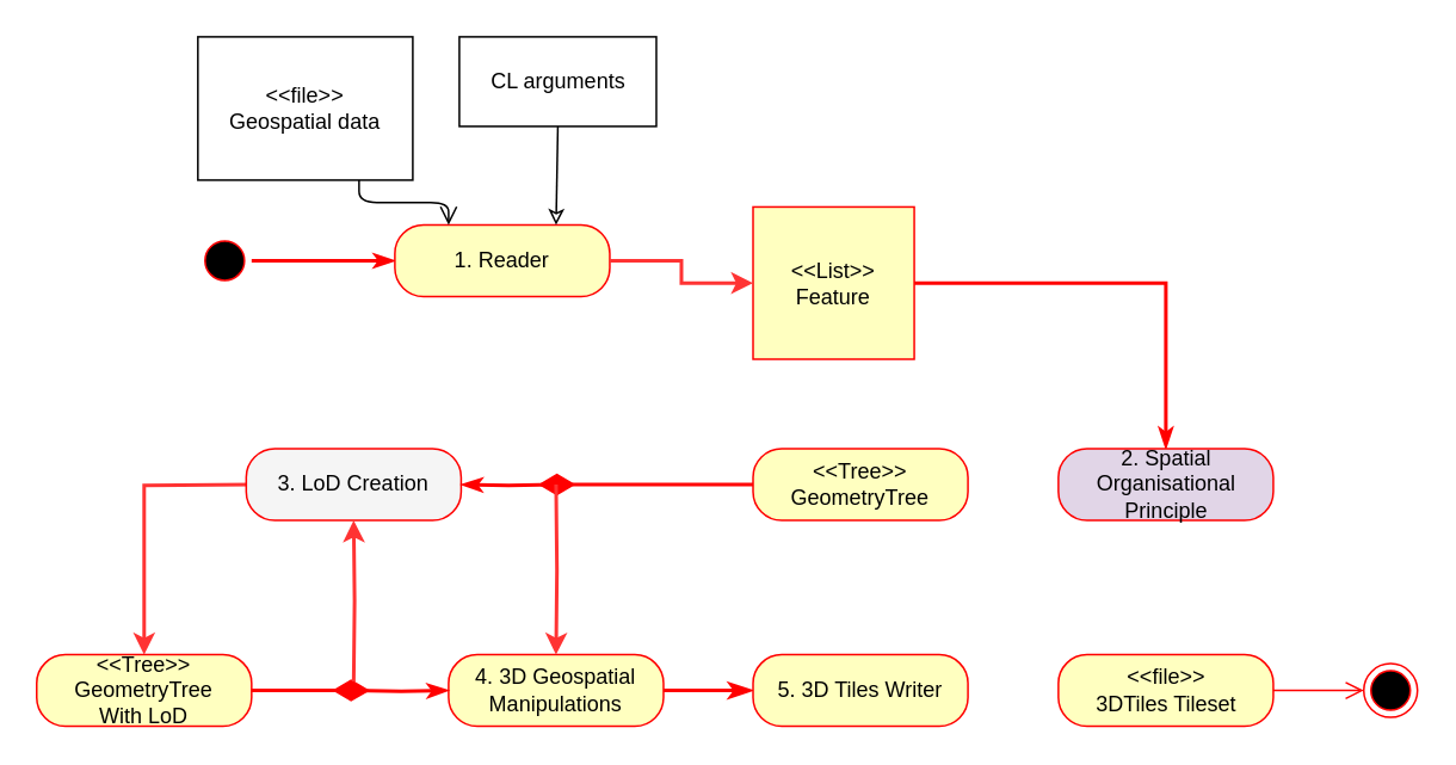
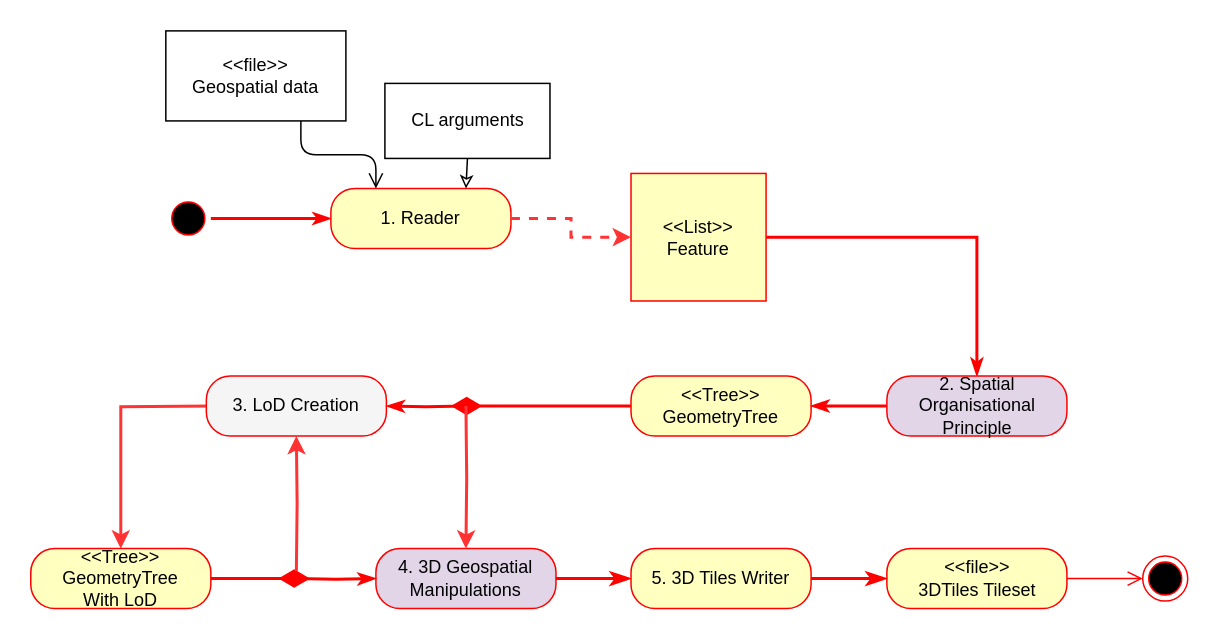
  <mxCell id="0" />
  <mxCell id="1" parent="0" />
  <mxCell id="2" style="edgeStyle=orthogonalEdgeStyle;html=1;labelBackgroundColor=none;endArrow=classicThin;endSize=6;strokeColor=#ff0000;fontFamily=Verdana;fontSize=12;align=left;strokeWidth=2;endFill=1;entryX=0;entryY=0.5;entryDx=0;entryDy=0;" edge="1" parent="1" source="12" target="10"><mxGeometry relative="1" as="geometry"><mxPoint x="180" y="190" as="targetPoint" /></mxGeometry></mxCell>
- <mxCell id="3" value="&lt;font style=&quot;font-size: 12px&quot;&gt;4. 3D Geospatial Manipulations&lt;br&gt;&lt;/font&gt;" style="rounded=1;whiteSpace=wrap;html=1;arcSize=40;fontColor=#000000;fillColor=#ffffc0;strokeColor=#ff0000;" vertex="1" parent="1"><mxGeometry x="250" y="365" width="120" height="40" as="geometry" /></mxCell>
+ <mxCell id="3" value="&lt;font style=&quot;font-size: 12px&quot;&gt;4. 3D Geospatial Manipulations&lt;br&gt;&lt;/font&gt;" style="rounded=1;whiteSpace=wrap;html=1;arcSize=40;fontColor=#000000;fillColor=#e1d5e7;strokeColor=#ff0000;" vertex="1" parent="1"><mxGeometry x="250" y="365" width="120" height="40" as="geometry" /></mxCell>
  <mxCell id="4" value="" style="edgeStyle=orthogonalEdgeStyle;html=1;verticalAlign=bottom;endArrow=classicThin;endSize=8;strokeColor=#ff0000;rounded=0;entryX=0;entryY=0.5;entryDx=0;entryDy=0;strokeWidth=2;endFill=1;" edge="1" parent="1" source="3" target="28"><mxGeometry relative="1" as="geometry"><mxPoint x="400" y="385" as="targetPoint" /></mxGeometry></mxCell>
  <mxCell id="5" value="&amp;lt;&amp;lt;Tree&amp;gt;&amp;gt;&lt;br&gt;GeometryTree" style="whiteSpace=wrap;html=1;arcSize=40;fontColor=#000000;fillColor=#ffffc0;strokeColor=#ff0000;rounded=1;" vertex="1" parent="1"><mxGeometry x="420" y="250" width="120" height="40" as="geometry" /></mxCell>
  <mxCell id="6" value="&amp;lt;&amp;lt;file&amp;gt;&amp;gt;&lt;br&gt;3DTiles Tileset" style="whiteSpace=wrap;html=1;arcSize=40;fontColor=#000000;fillColor=#ffffc0;strokeColor=#ff0000;rounded=1;" vertex="1" parent="1"><mxGeometry x="590.5" y="365" width="120" height="40" as="geometry" /></mxCell>
  <mxCell id="7" value="" style="edgeStyle=orthogonalEdgeStyle;html=1;verticalAlign=bottom;endArrow=open;endSize=8;strokeColor=#ff0000;rounded=0;entryX=0;entryY=0.5;entryDx=0;entryDy=0;" edge="1" parent="1" source="6" target="8"><mxGeometry relative="1" as="geometry"><mxPoint x="700.5" y="440" as="targetPoint" /></mxGeometry></mxCell>
  <mxCell id="8" value="" style="ellipse;html=1;shape=endState;fillColor=#000000;strokeColor=#ff0000;" vertex="1" parent="1"><mxGeometry x="761" y="370" width="30" height="30" as="geometry" /></mxCell>
- <mxCell id="9" value="CL arguments" style="html=1;" vertex="1" parent="1"><mxGeometry x="256" y="20" width="110" height="50" as="geometry" /></mxCell>
+ <mxCell id="9" value="CL arguments" style="html=1;" vertex="1" parent="1"><mxGeometry x="256" y="55" width="110" height="50" as="geometry" /></mxCell>
  <mxCell id="10" value="1. Reader" style="rounded=1;whiteSpace=wrap;html=1;arcSize=40;fontColor=#000000;fillColor=#ffffc0;strokeColor=#ff0000;" vertex="1" parent="1"><mxGeometry x="220" y="125" width="120" height="40" as="geometry" /></mxCell>
  <mxCell id="11" value="" style="edgeStyle=orthogonalEdgeStyle;html=1;verticalAlign=bottom;endArrow=classicThin;endSize=6;strokeColor=#ff0000;rounded=0;exitX=1;exitY=0.5;exitDx=0;exitDy=0;startArrow=none;strokeWidth=2;endFill=1;entryX=0.5;entryY=0;entryDx=0;entryDy=0;" edge="1" parent="1" source="15" target="17"><mxGeometry relative="1" as="geometry"><mxPoint x="720" y="200" as="targetPoint" /></mxGeometry></mxCell>
  <mxCell id="12" value="" style="ellipse;html=1;shape=startState;fillColor=#000000;strokeColor=#ff0000;rounded=1;shadow=0;comic=0;labelBackgroundColor=none;fontFamily=Verdana;fontSize=12;fontColor=#000000;align=center;direction=south;" vertex="1" parent="1"><mxGeometry x="110" y="130" width="30" height="30" as="geometry" /></mxCell>
  <mxCell id="13" value="" style="endArrow=classic;html=1;rounded=0;exitX=0.5;exitY=1;exitDx=0;exitDy=0;entryX=0.75;entryY=0;entryDx=0;entryDy=0;endFill=0;" edge="1" parent="1" source="9" target="10"><mxGeometry width="50" height="50" relative="1" as="geometry"><mxPoint x="-10" y="410" as="sourcePoint" /><mxPoint x="40" y="360" as="targetPoint" /></mxGeometry></mxCell>
- <mxCell id="14" value="&amp;lt;&amp;lt;file&amp;gt;&amp;gt;&lt;br&gt;Geospatial data" style="rounded=0;whiteSpace=wrap;html=1;strokeColor=default;fillColor=default;fontColor=default;arcSize=40;" vertex="1" parent="1"><mxGeometry x="110" y="20" width="120" height="80" as="geometry" /></mxCell>
+ <mxCell id="14" value="&amp;lt;&amp;lt;file&amp;gt;&amp;gt;&lt;br&gt;Geospatial data" style="rounded=0;whiteSpace=wrap;html=1;strokeColor=default;fillColor=default;fontColor=default;arcSize=40;" vertex="1" parent="1"><mxGeometry x="110" y="20" width="120" height="60" as="geometry" /></mxCell>
  <mxCell id="15" value="&amp;lt;&amp;lt;List&amp;gt;&amp;gt;&lt;br&gt;Feature" style="rounded=0;whiteSpace=wrap;html=1;strokeColor=#ff0000;fillColor=#ffffc0;fontColor=#000000;arcSize=40;" vertex="1" parent="1"><mxGeometry x="420" y="115" width="90" height="85" as="geometry" /></mxCell>
+ <mxCell id="16" style="edgeStyle=orthogonalEdgeStyle;rounded=0;orthogonalLoop=1;jettySize=auto;html=1;exitX=0;exitY=0.5;exitDx=0;exitDy=0;entryX=1;entryY=0.5;entryDx=0;entryDy=0;fillColor=#f8cecc;strokeColor=#ff0000;endArrow=classicThin;endFill=1;verticalAlign=bottom;endSize=6;startArrow=none;strokeWidth=2;" edge="1" parent="1" source="17" target="5"><mxGeometry relative="1" as="geometry" /></mxCell>
  <mxCell id="17" value="2. Spatial Organisational Principle" style="rounded=1;whiteSpace=wrap;html=1;arcSize=40;fontColor=#000000;fillColor=#e1d5e7;strokeColor=#ff0000;" vertex="1" parent="1"><mxGeometry x="590.5" y="250" width="120" height="40" as="geometry" /></mxCell>
  <mxCell id="18" style="edgeStyle=orthogonalEdgeStyle;html=1;labelBackgroundColor=none;endArrow=open;endSize=8;strokeColor=#000000;fontFamily=Verdana;fontSize=12;align=left;exitX=0.75;exitY=1;exitDx=0;exitDy=0;entryX=0.25;entryY=0;entryDx=0;entryDy=0;" edge="1" parent="1" source="14" target="10"><mxGeometry relative="1" as="geometry"><mxPoint x="220" y="145" as="targetPoint" /><mxPoint x="170" y="144.67" as="sourcePoint" /></mxGeometry></mxCell>
  <mxCell id="19" style="edgeStyle=orthogonalEdgeStyle;rounded=0;orthogonalLoop=1;jettySize=auto;html=1;exitX=0;exitY=0.5;exitDx=0;exitDy=0;entryX=0.5;entryY=0;entryDx=0;entryDy=0;endArrow=classic;endFill=1;endSize=6;strokeColor=#FF3333;strokeWidth=2;" edge="1" parent="1" target="21"><mxGeometry relative="1" as="geometry"><mxPoint x="141" y="270" as="sourcePoint" /></mxGeometry></mxCell>
  <mxCell id="20" value="3. LoD Creation" style="rounded=1;whiteSpace=wrap;html=1;arcSize=40;fontColor=#000000;fillColor=#f5f5f5;strokeColor=#ff0000;" vertex="1" parent="1"><mxGeometry x="137" y="250" width="120" height="40" as="geometry" /></mxCell>
  <mxCell id="21" value="&amp;lt;&amp;lt;Tree&amp;gt;&amp;gt;&lt;br&gt;GeometryTree&lt;br&gt;With LoD" style="whiteSpace=wrap;html=1;arcSize=40;fontColor=#000000;fillColor=#ffffc0;strokeColor=#ff0000;rounded=1;" vertex="1" parent="1"><mxGeometry x="20" y="365" width="120" height="40" as="geometry" /></mxCell>
  <mxCell id="22" style="edgeStyle=orthogonalEdgeStyle;rounded=0;orthogonalLoop=1;jettySize=auto;html=1;entryX=1;entryY=0.5;entryDx=0;entryDy=0;fillColor=#f8cecc;strokeColor=#ff0000;endArrow=classicThin;endFill=1;verticalAlign=bottom;endSize=6;startArrow=none;strokeWidth=2;" edge="1" parent="1" target="20"><mxGeometry relative="1" as="geometry"><mxPoint x="310" y="270" as="sourcePoint" /><mxPoint x="309.58" y="560" as="targetPoint" /></mxGeometry></mxCell>
  <mxCell id="23" style="edgeStyle=orthogonalEdgeStyle;rounded=0;orthogonalLoop=1;jettySize=auto;html=1;exitX=0;exitY=0.5;exitDx=0;exitDy=0;fillColor=#f8cecc;strokeColor=#ff0000;endArrow=diamondThin;endFill=1;verticalAlign=bottom;endSize=15;startArrow=none;strokeWidth=2;" edge="1" parent="1" source="5"><mxGeometry relative="1" as="geometry"><mxPoint x="400" y="270" as="sourcePoint" /><mxPoint x="300" y="270" as="targetPoint" /></mxGeometry></mxCell>
  <mxCell id="24" style="edgeStyle=orthogonalEdgeStyle;rounded=0;orthogonalLoop=1;jettySize=auto;html=1;entryX=0;entryY=0.5;entryDx=0;entryDy=0;fillColor=#f8cecc;strokeColor=#ff0000;endArrow=classicThin;endFill=1;verticalAlign=bottom;endSize=6;startArrow=none;strokeWidth=2;" edge="1" parent="1" target="3"><mxGeometry relative="1" as="geometry"><mxPoint x="196" y="385" as="sourcePoint" /><mxPoint x="276" y="385" as="targetPoint" /></mxGeometry></mxCell>
  <mxCell id="25" style="edgeStyle=orthogonalEdgeStyle;rounded=0;orthogonalLoop=1;jettySize=auto;html=1;exitX=1;exitY=0.5;exitDx=0;exitDy=0;fillColor=#f8cecc;strokeColor=#ff0000;endArrow=diamondThin;endFill=1;verticalAlign=bottom;endSize=15;startArrow=none;strokeWidth=2;" edge="1" parent="1" source="21"><mxGeometry relative="1" as="geometry"><mxPoint x="146" y="385" as="sourcePoint" /><mxPoint x="206" y="385" as="targetPoint" /></mxGeometry></mxCell>
  <mxCell id="26" style="edgeStyle=orthogonalEdgeStyle;rounded=0;orthogonalLoop=1;jettySize=auto;html=1;entryX=0.5;entryY=1;entryDx=0;entryDy=0;endArrow=classic;endFill=1;endSize=6;strokeColor=#FF3333;strokeWidth=2;" edge="1" parent="1" target="20"><mxGeometry relative="1" as="geometry"><mxPoint x="197" y="380" as="sourcePoint" /><mxPoint x="66" y="375" as="targetPoint" /></mxGeometry></mxCell>
  <mxCell id="27" style="edgeStyle=orthogonalEdgeStyle;rounded=0;orthogonalLoop=1;jettySize=auto;html=1;entryX=0.5;entryY=0;entryDx=0;entryDy=0;endArrow=classic;endFill=1;endSize=6;strokeColor=#FF3333;strokeWidth=2;" edge="1" parent="1" target="3"><mxGeometry relative="1" as="geometry"><mxPoint x="310" y="270" as="sourcePoint" /><mxPoint x="350" y="460" as="targetPoint" /></mxGeometry></mxCell>
  <mxCell id="28" value="&lt;font style=&quot;font-size: 12px&quot;&gt;5. 3D Tiles Writer&lt;br&gt;&lt;/font&gt;" style="rounded=1;whiteSpace=wrap;html=1;arcSize=40;fontColor=#000000;fillColor=#ffffc0;strokeColor=#ff0000;" vertex="1" parent="1"><mxGeometry x="420" y="365" width="120" height="40" as="geometry" /></mxCell>
- <mxCell id="30" style="edgeStyle=orthogonalEdgeStyle;rounded=0;orthogonalLoop=1;jettySize=auto;html=1;entryX=0;entryY=0.5;entryDx=0;entryDy=0;endArrow=classic;endFill=1;endSize=6;strokeColor=#FF3333;strokeWidth=2;exitX=1;exitY=0.5;exitDx=0;exitDy=0;" edge="1" parent="1" source="10" target="15"><mxGeometry relative="1" as="geometry"><mxPoint x="300" y="280" as="sourcePoint" /><mxPoint x="300" y="375" as="targetPoint" /></mxGeometry></mxCell>
+ <mxCell id="29" value="" style="edgeStyle=orthogonalEdgeStyle;html=1;verticalAlign=bottom;endArrow=classicThin;endSize=8;strokeColor=#ff0000;rounded=0;entryX=0;entryY=0.5;entryDx=0;entryDy=0;strokeWidth=2;endFill=1;exitX=1;exitY=0.5;exitDx=0;exitDy=0;" edge="1" parent="1" source="28" target="6"><mxGeometry relative="1" as="geometry"><mxPoint x="430" y="395" as="targetPoint" /><mxPoint x="570" y="340" as="sourcePoint" /></mxGeometry></mxCell>
+ <mxCell id="30" style="edgeStyle=orthogonalEdgeStyle;rounded=0;orthogonalLoop=1;jettySize=auto;html=1;entryX=0;entryY=0.5;entryDx=0;entryDy=0;endArrow=classic;endFill=1;endSize=6;strokeColor=#FF3333;strokeWidth=2;exitX=1;exitY=0.5;exitDx=0;exitDy=0;dashed=1;" edge="1" parent="1" source="10" target="15"><mxGeometry relative="1" as="geometry"><mxPoint x="300" y="280" as="sourcePoint" /><mxPoint x="300" y="375" as="targetPoint" /></mxGeometry></mxCell>
